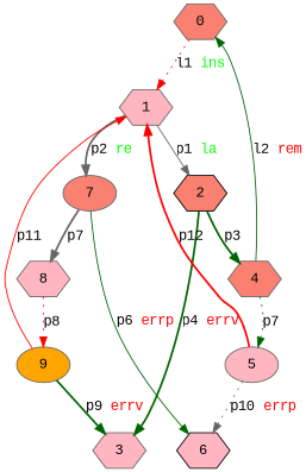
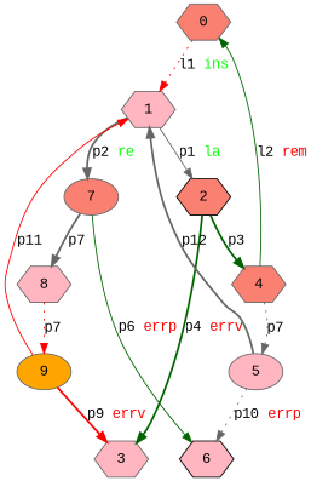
  digraph {
    fontname="Liberation Mono"
    node [color=gray40 fillcolor=lightpink fontname="Liberation Mono" shape=hexagon style=filled]
    edge [color=gray40 fontname="Liberation Mono" style=bold]
    0 [fillcolor=salmon]
    1
    2 [color=black fillcolor=salmon]
    7 [fillcolor=salmon shape=ellipse]
    3
    4 [fillcolor=salmon]
    6 [color=black]
    8
    5 [shape=ellipse]
    9 [fillcolor=orange shape=ellipse]
    0 -> 1 [color=red label=<l1 <FONT COLOR="green">ins</FONT>> style=dotted]
    1 -> 2 [label=<p1 <FONT COLOR="green">la</FONT>> style=solid]
    1 -> 7 [label=<p2 <FONT COLOR="green">re</FONT>>]
    2 -> 3 [color=darkgreen label=<p4 <FONT COLOR="red">errv</FONT>>]
    2 -> 4 [color=darkgreen label=p3]
    7 -> 6 [color=darkgreen label=<p6 <FONT COLOR="red">errp</FONT>> style=solid]
    7 -> 8 [label=p7]
    4 -> 0 [color=darkgreen label=<l2 <FONT COLOR="red">rem</FONT>> style=solid]
-   4 -> 5 [color=darkgreen label=p7 style=dotted]
-   8 -> 9 [color=red label=p8 style=dotted]
-   5 -> 1 [color=red label=p12]
+   4 -> 5 [label=p7 style=dotted]
+   8 -> 9 [color=red label=p7 style=dotted]
+   5 -> 1 [label=p12]
    5 -> 6 [label=<p10 <FONT COLOR="red">errp</FONT>> style=dotted]
    9 -> 1 [color=red label=p11 style=solid]
-   9 -> 3 [color=darkgreen label=<p9 <FONT COLOR="red">errv</FONT>>]
+   9 -> 3 [color=red label=<p9 <FONT COLOR="red">errv</FONT>>]
  }
